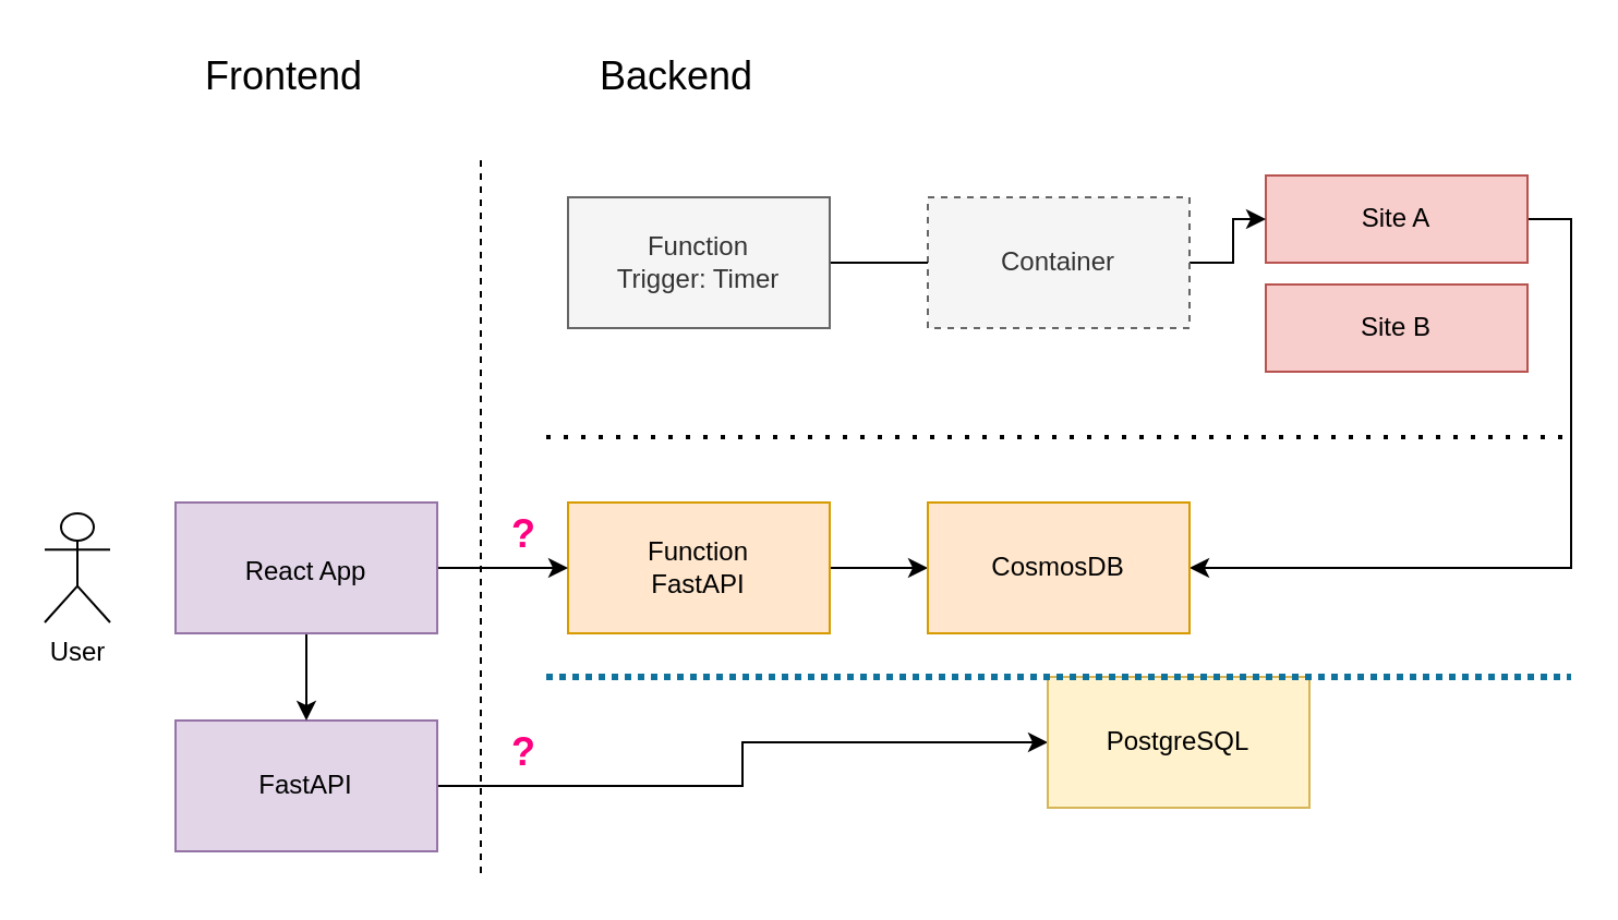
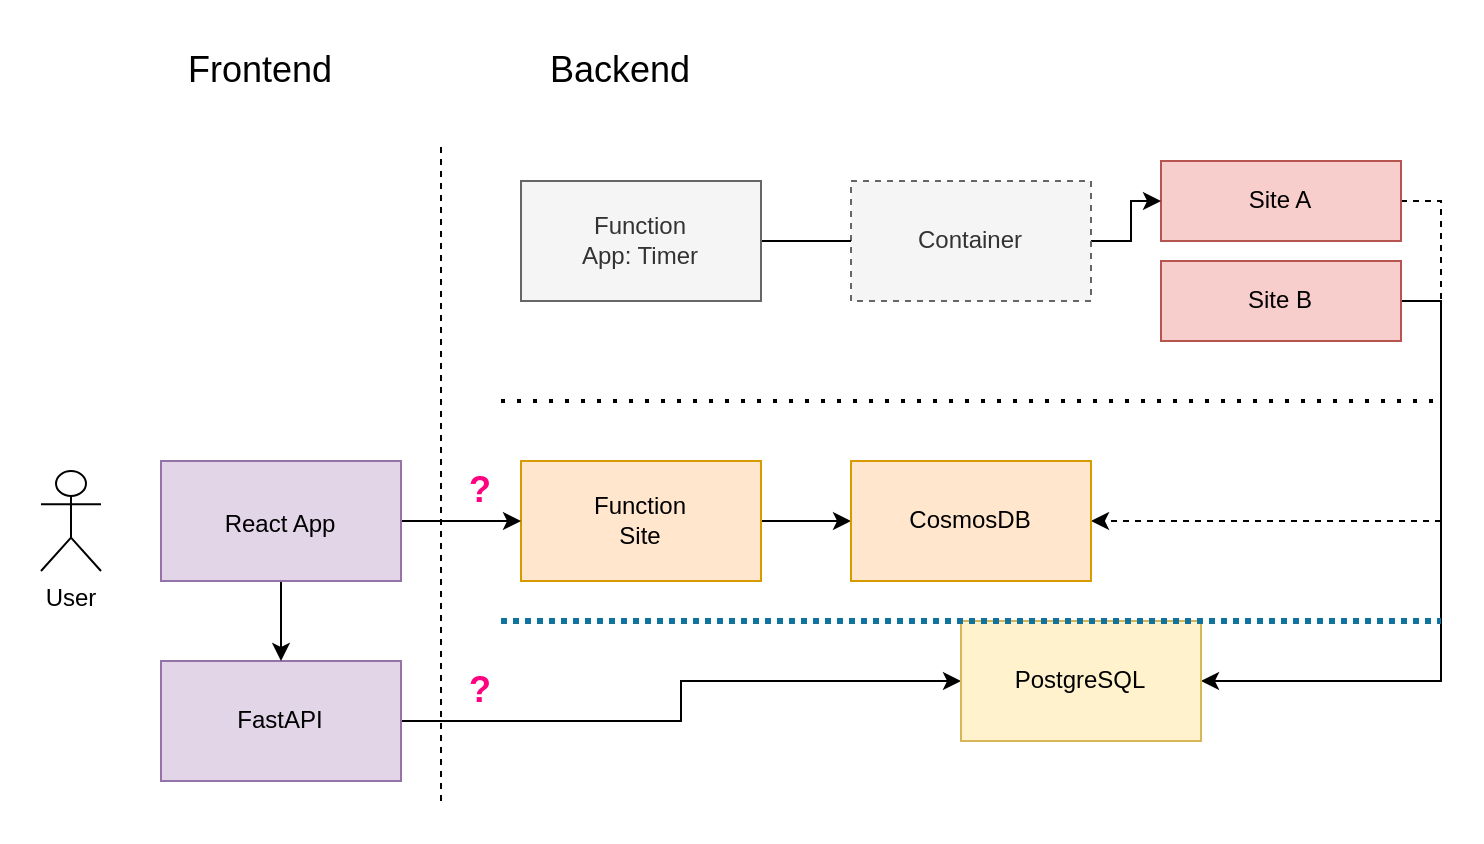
  <mxCell id="0" />
  <mxCell id="1" parent="0" />
- <mxCell id="2" style="edgeStyle=orthogonalEdgeStyle;rounded=0;orthogonalLoop=1;jettySize=auto;html=1;exitX=1;exitY=0.5;exitDx=0;exitDy=0;entryX=1;entryY=0.5;entryDx=0;entryDy=0;" edge="1" parent="1" source="3" target="17"><mxGeometry relative="1" as="geometry" /></mxCell>
+ <mxCell id="2" style="edgeStyle=orthogonalEdgeStyle;rounded=0;orthogonalLoop=1;jettySize=auto;html=1;exitX=1;exitY=0.5;exitDx=0;exitDy=0;entryX=1;entryY=0.5;entryDx=0;entryDy=0;dashed=1;" edge="1" parent="1" source="3" target="17"><mxGeometry relative="1" as="geometry" /></mxCell>
  <mxCell id="3" value="Site A" style="rounded=0;whiteSpace=wrap;html=1;fillColor=#f8cecc;strokeColor=#b85450;" vertex="1" parent="1"><mxGeometry x="580" y="80" width="120" height="40" as="geometry" /></mxCell>
+ <mxCell id="4" style="edgeStyle=orthogonalEdgeStyle;rounded=0;orthogonalLoop=1;jettySize=auto;html=1;exitX=1;exitY=0.5;exitDx=0;exitDy=0;entryX=1;entryY=0.5;entryDx=0;entryDy=0;strokeWidth=1;fontSize=18;" edge="1" parent="1" source="5" target="9"><mxGeometry relative="1" as="geometry" /></mxCell>
  <mxCell id="5" value="Site B" style="rounded=0;whiteSpace=wrap;html=1;fillColor=#f8cecc;strokeColor=#b85450;" vertex="1" parent="1"><mxGeometry x="580" y="130" width="120" height="40" as="geometry" /></mxCell>
  <mxCell id="6" value="User" style="shape=umlActor;verticalLabelPosition=bottom;verticalAlign=top;html=1;outlineConnect=0;" vertex="1" parent="1"><mxGeometry x="20" y="235" width="30" height="50" as="geometry" /></mxCell>
  <mxCell id="7" style="edgeStyle=orthogonalEdgeStyle;rounded=0;orthogonalLoop=1;jettySize=auto;html=1;exitX=1;exitY=0.5;exitDx=0;exitDy=0;entryX=0;entryY=0.5;entryDx=0;entryDy=0;fontSize=12;" edge="1" parent="1" source="8" target="9"><mxGeometry relative="1" as="geometry" /></mxCell>
  <mxCell id="8" value="FastAPI" style="rounded=0;whiteSpace=wrap;html=1;fillColor=#e1d5e7;strokeColor=#9673a6;" vertex="1" parent="1"><mxGeometry x="80" y="330" width="120" height="60" as="geometry" /></mxCell>
  <mxCell id="9" value="PostgreSQL" style="rounded=0;whiteSpace=wrap;html=1;fillColor=#fff2cc;strokeColor=#d6b656;" vertex="1" parent="1"><mxGeometry x="480" y="310" width="120" height="60" as="geometry" /></mxCell>
  <mxCell id="10" style="edgeStyle=orthogonalEdgeStyle;rounded=0;orthogonalLoop=1;jettySize=auto;html=1;exitX=1;exitY=0.5;exitDx=0;exitDy=0;entryX=0;entryY=0.5;entryDx=0;entryDy=0;" edge="1" parent="1" source="11" target="3"><mxGeometry relative="1" as="geometry" /></mxCell>
  <mxCell id="11" value="Container" style="rounded=0;whiteSpace=wrap;html=1;fillColor=#f5f5f5;fontColor=#333333;strokeColor=#666666;dashed=1;" vertex="1" parent="1"><mxGeometry x="425" y="90" width="120" height="60" as="geometry" /></mxCell>
  <mxCell id="12" style="edgeStyle=orthogonalEdgeStyle;rounded=0;orthogonalLoop=1;jettySize=auto;html=1;exitX=1;exitY=0.5;exitDx=0;exitDy=0;entryX=0;entryY=0.5;entryDx=0;entryDy=0;endArrow=none;" edge="1" parent="1" source="13" target="11"><mxGeometry relative="1" as="geometry" /></mxCell>
- <mxCell id="13" value="Function&lt;br&gt;Trigger: Timer" style="rounded=0;whiteSpace=wrap;html=1;fillColor=#f5f5f5;fontColor=#333333;strokeColor=#666666;" vertex="1" parent="1"><mxGeometry x="260" y="90" width="120" height="60" as="geometry" /></mxCell>
+ <mxCell id="13" value="Function&lt;br&gt;App: Timer" style="rounded=0;whiteSpace=wrap;html=1;fillColor=#f5f5f5;fontColor=#333333;strokeColor=#666666;" vertex="1" parent="1"><mxGeometry x="260" y="90" width="120" height="60" as="geometry" /></mxCell>
  <mxCell id="14" value="" style="endArrow=none;dashed=1;html=1;dashPattern=1 3;strokeWidth=2;rounded=0;" edge="1" parent="1"><mxGeometry width="50" height="50" relative="1" as="geometry"><mxPoint x="250" y="200" as="sourcePoint" /><mxPoint x="720" y="200" as="targetPoint" /></mxGeometry></mxCell>
  <mxCell id="15" style="edgeStyle=orthogonalEdgeStyle;rounded=0;orthogonalLoop=1;jettySize=auto;html=1;exitX=1;exitY=0.5;exitDx=0;exitDy=0;entryX=0;entryY=0.5;entryDx=0;entryDy=0;" edge="1" parent="1" source="16" target="17"><mxGeometry relative="1" as="geometry" /></mxCell>
- <mxCell id="16" value="Function&lt;br&gt;FastAPI" style="rounded=0;whiteSpace=wrap;html=1;fillColor=#ffe6cc;strokeColor=#d79b00;" vertex="1" parent="1"><mxGeometry x="260" y="230" width="120" height="60" as="geometry" /></mxCell>
+ <mxCell id="16" value="Function&lt;br&gt;Site" style="rounded=0;whiteSpace=wrap;html=1;fillColor=#ffe6cc;strokeColor=#d79b00;" vertex="1" parent="1"><mxGeometry x="260" y="230" width="120" height="60" as="geometry" /></mxCell>
  <mxCell id="17" value="CosmosDB" style="rounded=0;whiteSpace=wrap;html=1;fillColor=#ffe6cc;strokeColor=#d79b00;" vertex="1" parent="1"><mxGeometry x="425" y="230" width="120" height="60" as="geometry" /></mxCell>
  <mxCell id="18" value="" style="endArrow=none;dashed=1;html=1;strokeWidth=3;rounded=0;fillColor=#b1ddf0;strokeColor=#10739e;dashPattern=1 1;" edge="1" parent="1"><mxGeometry width="50" height="50" relative="1" as="geometry"><mxPoint x="250" y="310" as="sourcePoint" /><mxPoint x="720" y="310" as="targetPoint" /></mxGeometry></mxCell>
  <mxCell id="19" value="" style="endArrow=none;dashed=1;html=1;rounded=0;" edge="1" parent="1"><mxGeometry width="50" height="50" relative="1" as="geometry"><mxPoint x="220" y="400" as="sourcePoint" /><mxPoint x="220" y="70" as="targetPoint" /></mxGeometry></mxCell>
  <mxCell id="20" value="&lt;font style=&quot;font-size: 18px;&quot;&gt;Backend&lt;/font&gt;" style="text;html=1;strokeColor=none;fillColor=none;align=center;verticalAlign=middle;whiteSpace=wrap;rounded=0;" vertex="1" parent="1"><mxGeometry x="280" y="20" width="60" height="30" as="geometry" /></mxCell>
  <mxCell id="21" value="&lt;font style=&quot;font-size: 18px;&quot;&gt;Frontend&lt;/font&gt;" style="text;html=1;strokeColor=none;fillColor=none;align=center;verticalAlign=middle;whiteSpace=wrap;rounded=0;" vertex="1" parent="1"><mxGeometry x="100" y="20" width="60" height="30" as="geometry" /></mxCell>
  <mxCell id="22" style="edgeStyle=orthogonalEdgeStyle;rounded=0;orthogonalLoop=1;jettySize=auto;html=1;exitX=0.5;exitY=1;exitDx=0;exitDy=0;entryX=0.5;entryY=0;entryDx=0;entryDy=0;fontSize=12;" edge="1" parent="1" source="24" target="8"><mxGeometry relative="1" as="geometry" /></mxCell>
  <mxCell id="23" style="edgeStyle=orthogonalEdgeStyle;rounded=0;orthogonalLoop=1;jettySize=auto;html=1;exitX=1;exitY=0.5;exitDx=0;exitDy=0;entryX=0;entryY=0.5;entryDx=0;entryDy=0;fontSize=12;" edge="1" parent="1" source="24" target="16"><mxGeometry relative="1" as="geometry" /></mxCell>
  <mxCell id="24" value="&lt;font style=&quot;font-size: 12px;&quot;&gt;React App&lt;/font&gt;" style="rounded=0;whiteSpace=wrap;html=1;fontSize=18;fillColor=#e1d5e7;strokeColor=#9673a6;" vertex="1" parent="1"><mxGeometry x="80" y="230" width="120" height="60" as="geometry" /></mxCell>
  <mxCell id="25" value="&lt;b&gt;&lt;font color=&quot;#ff0080&quot; style=&quot;font-size: 18px;&quot;&gt;?&lt;/font&gt;&lt;/b&gt;" style="text;html=1;strokeColor=none;fillColor=none;align=center;verticalAlign=middle;whiteSpace=wrap;rounded=0;fontSize=12;" vertex="1" parent="1"><mxGeometry x="210" y="230" width="60" height="30" as="geometry" /></mxCell>
  <mxCell id="26" value="&lt;b&gt;&lt;font color=&quot;#ff0080&quot; style=&quot;font-size: 18px;&quot;&gt;?&lt;/font&gt;&lt;/b&gt;" style="text;html=1;strokeColor=none;fillColor=none;align=center;verticalAlign=middle;whiteSpace=wrap;rounded=0;fontSize=12;" vertex="1" parent="1"><mxGeometry x="210" y="330" width="60" height="30" as="geometry" /></mxCell>
